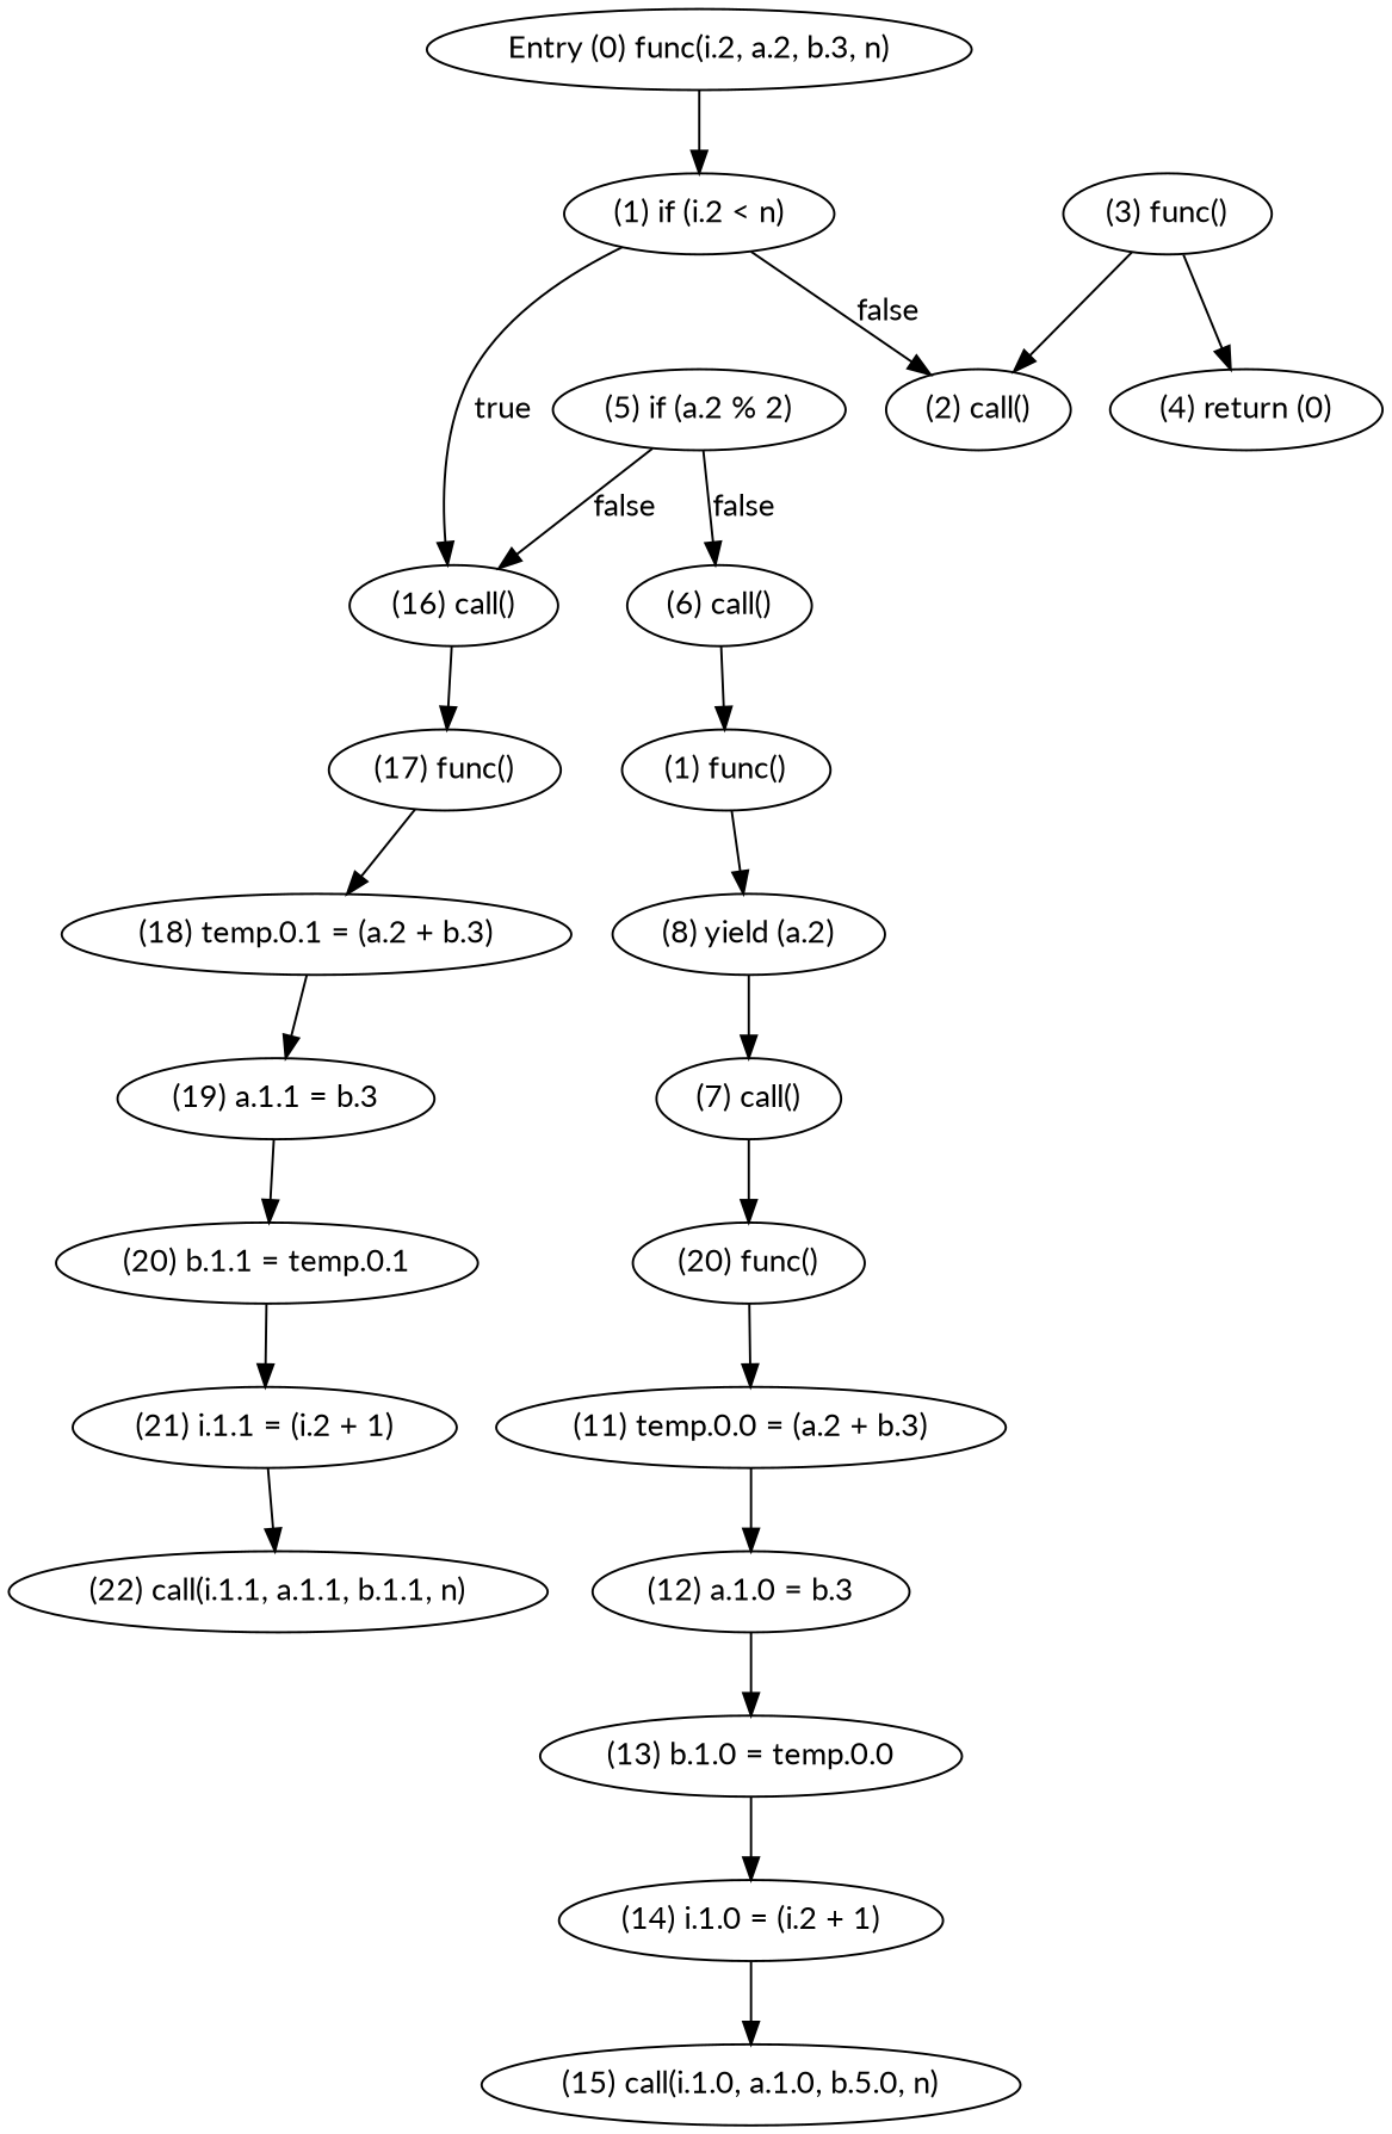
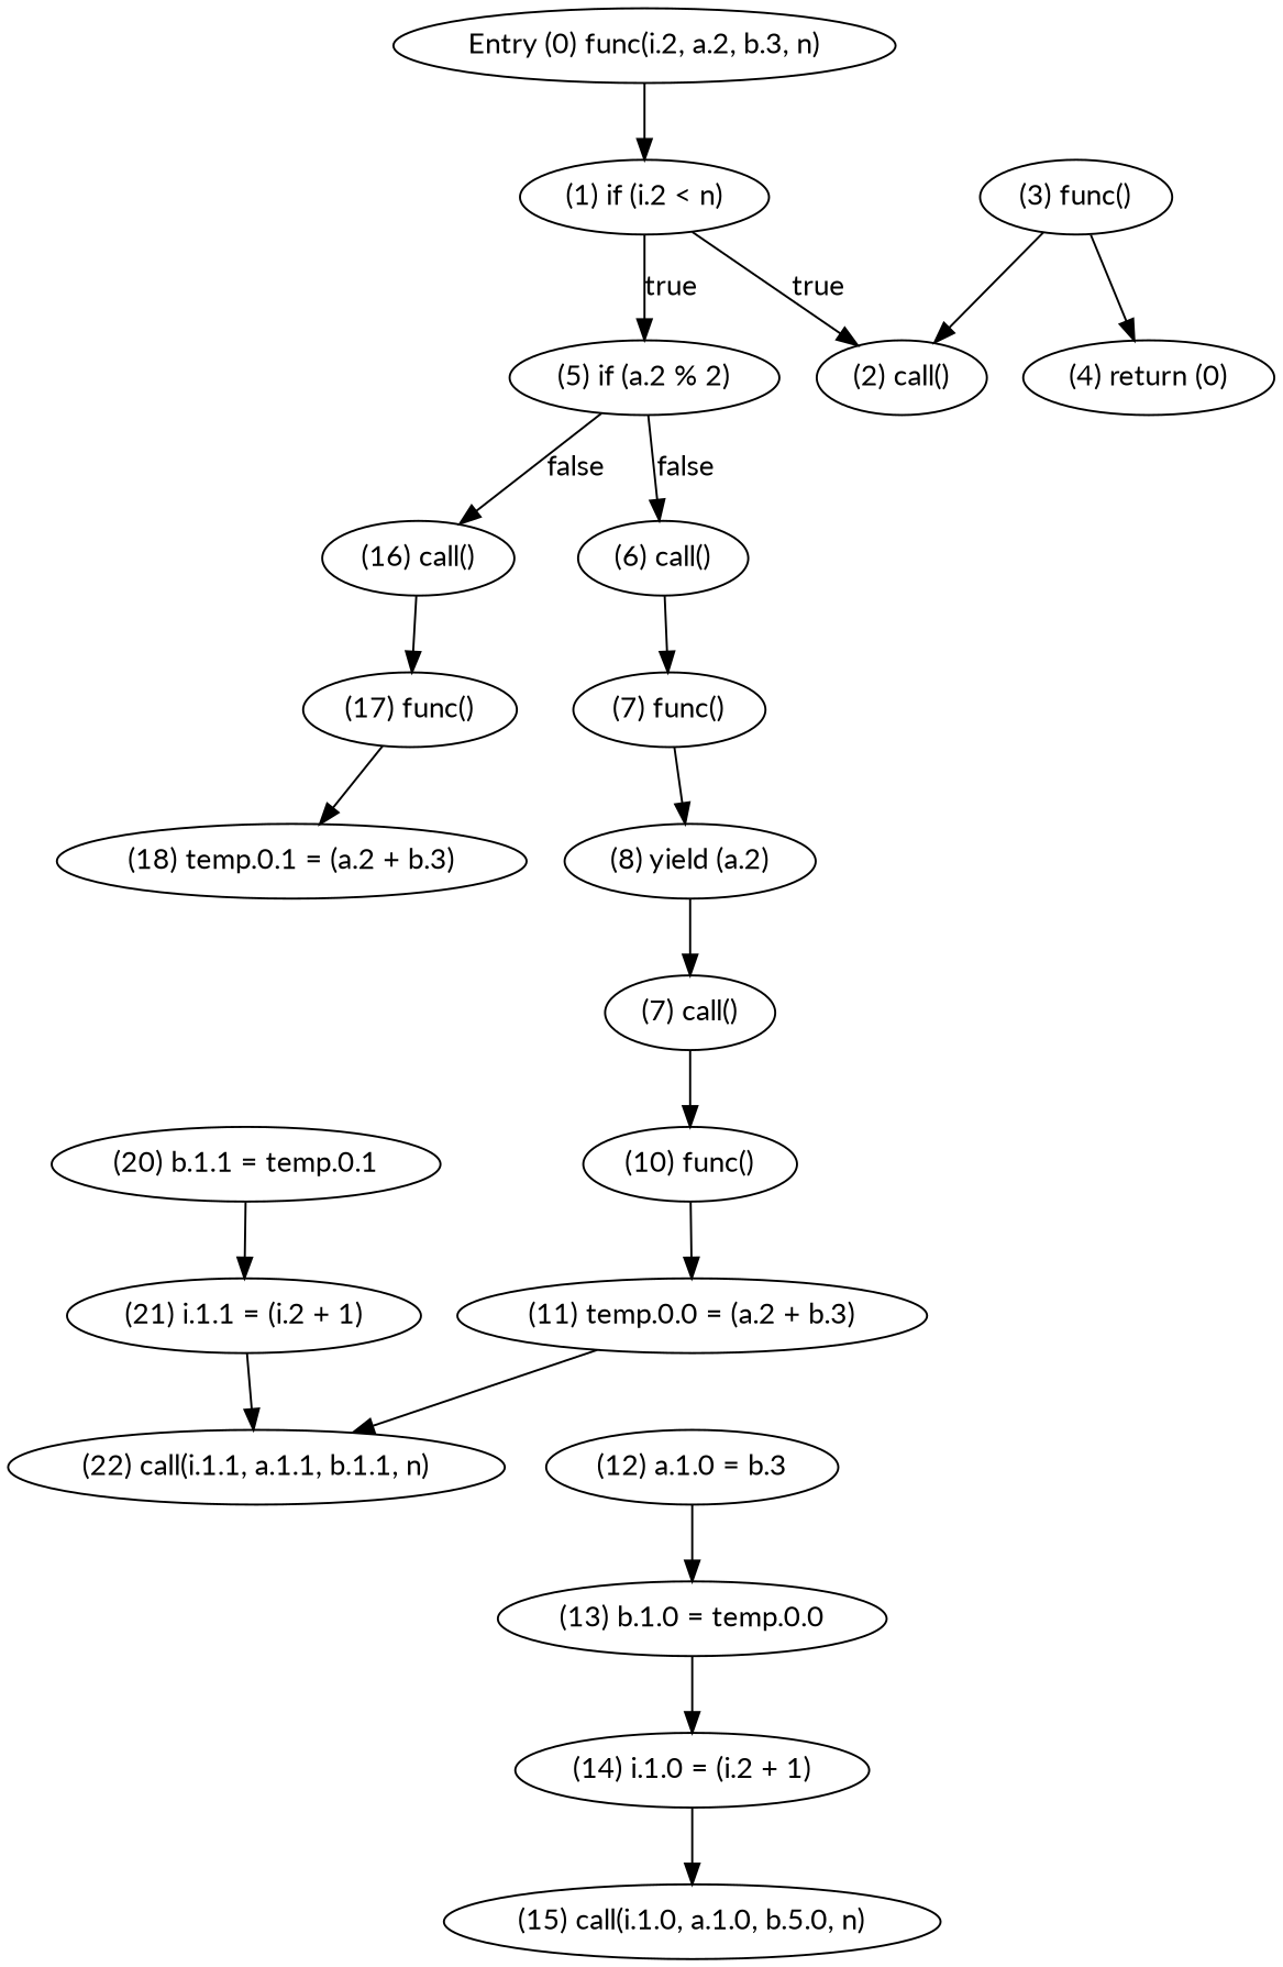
  digraph {
    fontname=Lato
    node [fontname=Lato]
    edge [fontname=Lato]
    n1 [label="Entry (0) func(i.2, a.2, b.3, n)"]
    n2 [label="(1) if (i.2 < n)"]
    n3 [label="(2) call()"]
    n4 [label="(5) if (a.2 % 2)"]
    n5 [label="(6) call()"]
    n6 [label="(16) call()"]
    n7 [label="(3) func()"]
    n8 [label="(4) return (0)"]
-   n9 [label="(1) func()"]
+   n9 [label="(7) func()"]
    n10 [label="(17) func()"]
    n11 [label="(8) yield (a.2)"]
    n12 [label="(7) call()"]
-   n13 [label="(20) func()"]
+   n13 [label="(10) func()"]
    n14 [label="(11) temp.0.0 = (a.2 + b.3)"]
    n15 [label="(12) a.1.0 = b.3"]
    n16 [label="(13) b.1.0 = temp.0.0"]
    n17 [label="(14) i.1.0 = (i.2 + 1)"]
    n18 [label="(15) call(i.1.0, a.1.0, b.5.0, n)"]
    n19 [label="(18) temp.0.1 = (a.2 + b.3)"]
-   n20 [label="(19) a.1.1 = b.3"]
    n21 [label="(20) b.1.1 = temp.0.1"]
    n22 [label="(21) i.1.1 = (i.2 + 1)"]
    n23 [label="(22) call(i.1.1, a.1.1, b.1.1, n)"]
    n1 -> n2
-   n2 -> n3 [label=false]
-   n2 -> n6 [label=true]
+   n2 -> n3 [label=true]
+   n2 -> n4 [label=true]
    n4 -> n5 [label=false]
    n4 -> n6 [label=false]
    n5 -> n9
    n6 -> n10
    n7 -> n3
    n7 -> n8
    n9 -> n11
    n10 -> n19
    n11 -> n12
    n12 -> n13
    n13 -> n14
-   n14 -> n15
+   n14 -> n23
    n15 -> n16
    n16 -> n17
    n17 -> n18
-   n19 -> n20
-   n20 -> n21
    n21 -> n22
    n22 -> n23
  }
